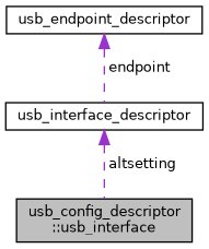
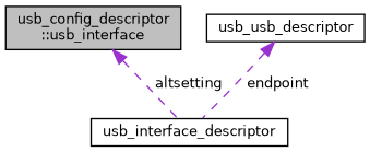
  digraph {
    node [color=black fillcolor=white fontname=Helvetica fontsize=10 shape=record style=filled]
    edge [color=darkorchid3 dir=back fontname=Helvetica fontsize=10 labelfontname=Helvetica labelfontsize=10 style=dashed]
    n1 [fillcolor=grey75 fontcolor=black height=0.2 label="usb_config_descriptor\l::usb_interface" width=0.4]
    n2 [height=0.2 label=usb_interface_descriptor width=0.4]
-   n3 [height=0.2 label=usb_endpoint_descriptor width=0.4]
-   n2 -> n1 [label=" altsetting"]
+   n3 [height=0.2 label=usb_usb_descriptor width=0.4]
+   n1 -> n2 [label=" altsetting"]
    n3 -> n2 [label=" endpoint"]
  }
